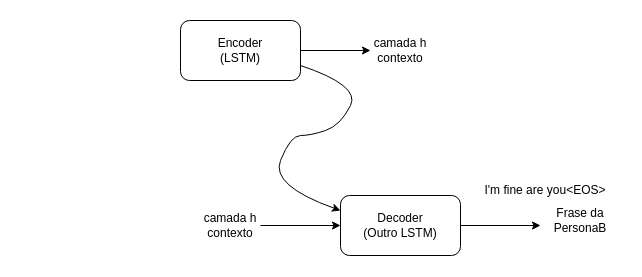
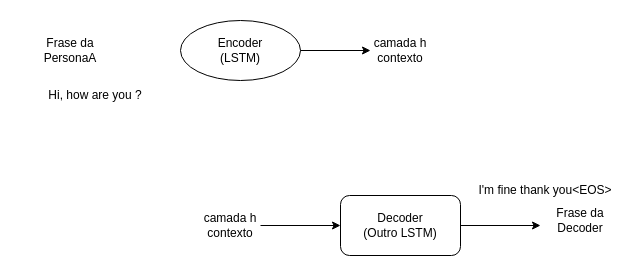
  <mxCell id="0" />
  <mxCell id="1" parent="0" />
- <mxCell id="3" value="Encoder&lt;div&gt;(LSTM)&lt;/div&gt;" style="rounded=1;whiteSpace=wrap;html=1;" parent="1" vertex="1"><mxGeometry x="180" y="20" width="120" height="60" as="geometry" /></mxCell>
+ <mxCell id="2" value="Frase da PersonaA" style="text;html=1;align=center;verticalAlign=middle;whiteSpace=wrap;rounded=0;" parent="1" vertex="1"><mxGeometry x="40" y="35" width="60" height="30" as="geometry" /></mxCell>
+ <mxCell id="3" value="Encoder&lt;div&gt;(LSTM)&lt;/div&gt;" style="ellipse;whiteSpace=wrap;html=1;" parent="1" vertex="1"><mxGeometry x="180" y="20" width="120" height="60" as="geometry" /></mxCell>
  <mxCell id="4" value="camada h&lt;div&gt;contexto&lt;/div&gt;" style="text;html=1;align=center;verticalAlign=middle;whiteSpace=wrap;rounded=0;" parent="1" vertex="1"><mxGeometry x="370" y="35" width="60" height="30" as="geometry" /></mxCell>
  <mxCell id="5" value="" style="endArrow=classic;html=1;rounded=0;exitX=1;exitY=0.5;exitDx=0;exitDy=0;entryX=0;entryY=0.5;entryDx=0;entryDy=0;" parent="1" source="3" target="4" edge="1"><mxGeometry width="50" height="50" relative="1" as="geometry"><mxPoint x="150" y="45" as="sourcePoint" /><mxPoint x="230" y="45" as="targetPoint" /></mxGeometry></mxCell>
  <mxCell id="6" value="Decoder&lt;div&gt;(Outro LSTM)&lt;/div&gt;" style="rounded=1;whiteSpace=wrap;html=1;" parent="1" vertex="1"><mxGeometry x="340" y="195" width="120" height="60" as="geometry" /></mxCell>
  <mxCell id="7" value="camada h&lt;div&gt;contexto&lt;/div&gt;" style="text;html=1;align=center;verticalAlign=middle;whiteSpace=wrap;rounded=0;" parent="1" vertex="1"><mxGeometry x="200" y="210" width="60" height="30" as="geometry" /></mxCell>
  <mxCell id="8" value="" style="endArrow=classic;html=1;rounded=0;exitX=1;exitY=0.5;exitDx=0;exitDy=0;entryX=0;entryY=0.5;entryDx=0;entryDy=0;" parent="1" source="7" target="6" edge="1"><mxGeometry width="50" height="50" relative="1" as="geometry"><mxPoint x="260" y="224.76" as="sourcePoint" /><mxPoint x="330" y="224.76" as="targetPoint" /></mxGeometry></mxCell>
- <mxCell id="9" value="Frase da PersonaB" style="text;html=1;align=center;verticalAlign=middle;whiteSpace=wrap;rounded=0;" parent="1" vertex="1"><mxGeometry x="550" y="205" width="60" height="30" as="geometry" /></mxCell>
+ <mxCell id="9" value="Frase da Decoder" style="text;html=1;align=center;verticalAlign=middle;whiteSpace=wrap;rounded=0;" parent="1" vertex="1"><mxGeometry x="550" y="205" width="60" height="30" as="geometry" /></mxCell>
  <mxCell id="10" value="" style="endArrow=classic;html=1;rounded=0;exitX=1;exitY=0.5;exitDx=0;exitDy=0;entryX=0;entryY=0.5;entryDx=0;entryDy=0;" parent="1" edge="1"><mxGeometry width="50" height="50" relative="1" as="geometry"><mxPoint x="460" y="225" as="sourcePoint" /><mxPoint x="540" y="225" as="targetPoint" /></mxGeometry></mxCell>
- <mxCell id="12" value="I'm fine are you&amp;lt;EOS&amp;gt;" style="text;html=1;align=center;verticalAlign=middle;whiteSpace=wrap;rounded=0;" parent="1" vertex="1"><mxGeometry x="470" y="175" width="150" height="30" as="geometry" /></mxCell>
- <mxCell id="13" value="" style="curved=1;endArrow=classic;html=1;rounded=0;exitX=1;exitY=0.75;exitDx=0;exitDy=0;entryX=0;entryY=0.25;entryDx=0;entryDy=0;" parent="1" source="3" target="6" edge="1"><mxGeometry width="50" height="50" relative="1" as="geometry"><mxPoint x="290" y="175" as="sourcePoint" /><mxPoint x="340" y="125" as="targetPoint" /><Array as="points"><mxPoint x="360" y="85" /><mxPoint x="340" y="125" /><mxPoint x="310" y="135" /><mxPoint x="290" y="135" /><mxPoint x="270" y="185" /></Array></mxGeometry></mxCell>
+ <mxCell id="11" value="Hi, how are you ?" style="text;html=1;align=center;verticalAlign=middle;whiteSpace=wrap;rounded=0;" parent="1" vertex="1"><mxGeometry x="20" y="80" width="150" height="30" as="geometry" /></mxCell>
+ <mxCell id="12" value="I'm fine thank you&amp;lt;EOS&amp;gt;" style="text;html=1;align=center;verticalAlign=middle;whiteSpace=wrap;rounded=0;" parent="1" vertex="1"><mxGeometry x="470" y="175" width="150" height="30" as="geometry" /></mxCell>
